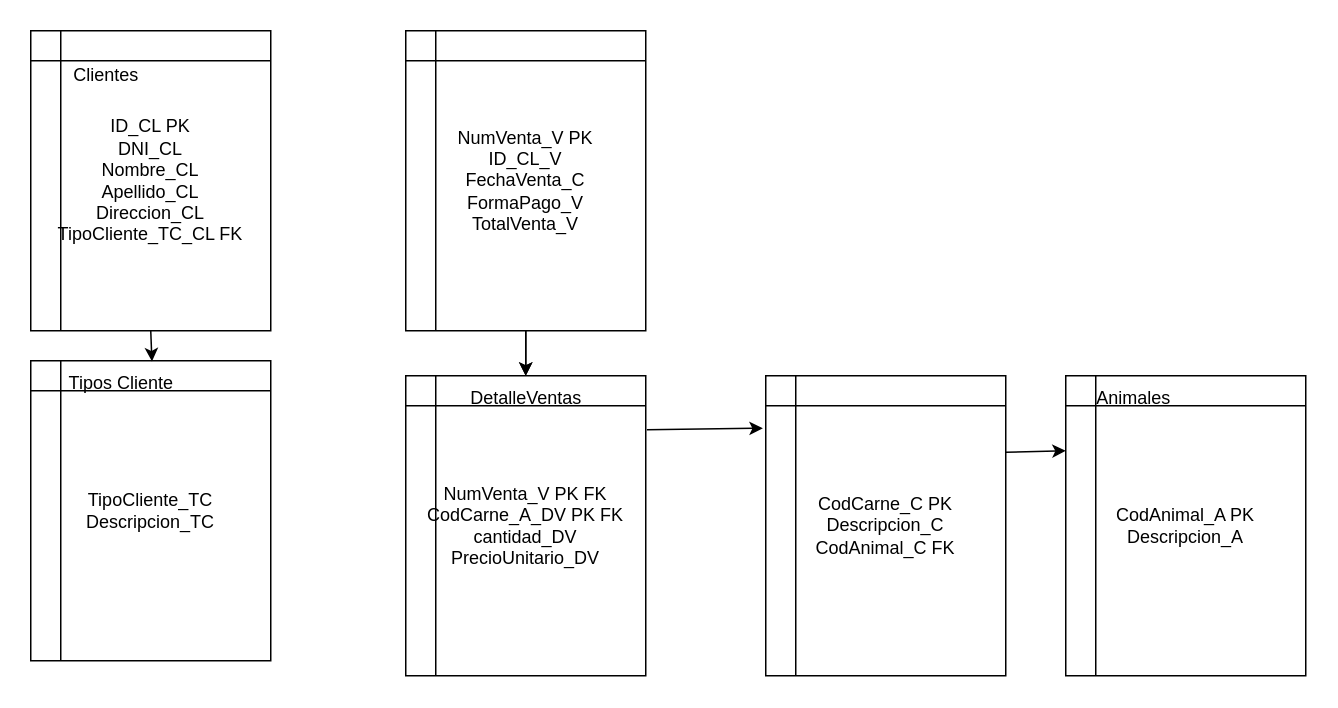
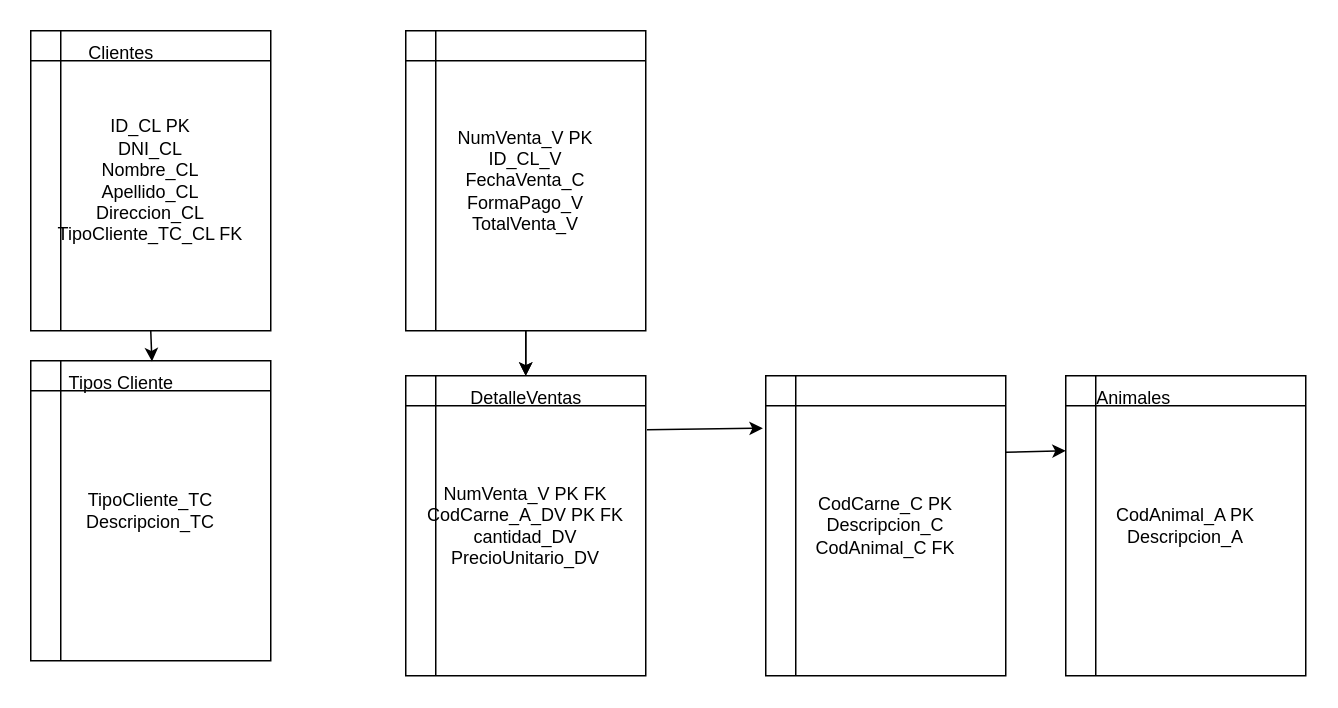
  <mxCell id="0" />
  <mxCell id="1" parent="0" />
  <mxCell id="2" value="ID_CL PK&lt;br&gt;DNI_CL&lt;br&gt;Nombre_CL&lt;br&gt;Apellido_CL&lt;br&gt;Direccion_CL&lt;br&gt;TipoCliente_TC_CL FK" style="shape=internalStorage;whiteSpace=wrap;html=1;backgroundOutline=1;" vertex="1" parent="1"><mxGeometry x="20" y="20" width="160" height="200" as="geometry" /></mxCell>
- <mxCell id="3" value="Clientes" style="text;html=1;align=center;verticalAlign=middle;resizable=0;points=[];autosize=1;strokeColor=none;fillColor=none;" vertex="1" parent="1"><mxGeometry x="35" y="35" width="70" height="30" as="geometry" /></mxCell>
+ <mxCell id="3" value="Clientes" style="text;html=1;align=center;verticalAlign=middle;resizable=0;points=[];autosize=1;strokeColor=none;fillColor=none;" vertex="1" parent="1"><mxGeometry x="45" y="20" width="70" height="30" as="geometry" /></mxCell>
  <mxCell id="4" value="" style="edgeStyle=orthogonalEdgeStyle;rounded=0;orthogonalLoop=1;jettySize=auto;html=1;" edge="1" parent="1" source="5" target="7"><mxGeometry relative="1" as="geometry" /></mxCell>
  <mxCell id="5" value="NumVenta_V PK&lt;br&gt;ID_CL_V&lt;br&gt;FechaVenta_C&lt;br&gt;FormaPago_V&lt;br&gt;TotalVenta_V" style="shape=internalStorage;whiteSpace=wrap;html=1;backgroundOutline=1;" vertex="1" parent="1"><mxGeometry x="270" y="20" width="160" height="200" as="geometry" /></mxCell>
  <mxCell id="6" value="NumVenta_V PK FK&lt;br&gt;CodCarne_A_DV PK FK&lt;br&gt;cantidad_DV&lt;br&gt;PrecioUnitario_DV" style="shape=internalStorage;whiteSpace=wrap;html=1;backgroundOutline=1;" vertex="1" parent="1"><mxGeometry x="270" y="250" width="160" height="200" as="geometry" /></mxCell>
  <mxCell id="7" value="DetalleVentas" style="text;html=1;align=center;verticalAlign=middle;resizable=0;points=[];autosize=1;strokeColor=none;fillColor=none;" vertex="1" parent="1"><mxGeometry x="300" y="250" width="100" height="30" as="geometry" /></mxCell>
  <mxCell id="8" value="CodCarne_C PK&lt;br&gt;Descripcion_C&lt;br&gt;CodAnimal_C FK" style="shape=internalStorage;whiteSpace=wrap;html=1;backgroundOutline=1;" vertex="1" parent="1"><mxGeometry x="510" y="250" width="160" height="200" as="geometry" /></mxCell>
  <mxCell id="9" value="CodAnimal_A PK&lt;br&gt;Descripcion_A" style="shape=internalStorage;whiteSpace=wrap;html=1;backgroundOutline=1;" vertex="1" parent="1"><mxGeometry x="710" y="250" width="160" height="200" as="geometry" /></mxCell>
  <mxCell id="10" value="Animales" style="text;html=1;align=center;verticalAlign=middle;resizable=0;points=[];autosize=1;strokeColor=none;fillColor=none;" vertex="1" parent="1"><mxGeometry x="720" y="250" width="70" height="30" as="geometry" /></mxCell>
  <mxCell id="11" value="" style="endArrow=classic;html=1;rounded=0;exitX=0.5;exitY=1;exitDx=0;exitDy=0;entryX=0.5;entryY=0;entryDx=0;entryDy=0;" edge="1" parent="1" source="5" target="6"><mxGeometry width="50" height="50" relative="1" as="geometry"><mxPoint x="530" y="320" as="sourcePoint" /><mxPoint x="580" y="270" as="targetPoint" /></mxGeometry></mxCell>
  <mxCell id="12" value="" style="endArrow=classic;html=1;rounded=0;exitX=1.005;exitY=0.18;exitDx=0;exitDy=0;exitPerimeter=0;entryX=-0.012;entryY=0.175;entryDx=0;entryDy=0;entryPerimeter=0;" edge="1" parent="1" source="6" target="8"><mxGeometry width="50" height="50" relative="1" as="geometry"><mxPoint x="530" y="320" as="sourcePoint" /><mxPoint x="580" y="270" as="targetPoint" /></mxGeometry></mxCell>
  <mxCell id="13" value="" style="endArrow=classic;html=1;rounded=0;exitX=1.005;exitY=0.18;exitDx=0;exitDy=0;exitPerimeter=0;" edge="1" parent="1"><mxGeometry width="50" height="50" relative="1" as="geometry"><mxPoint x="670" y="301" as="sourcePoint" /><mxPoint x="710" y="300" as="targetPoint" /></mxGeometry></mxCell>
  <mxCell id="14" value="TipoCliente_TC&lt;br&gt;Descripcion_TC" style="shape=internalStorage;whiteSpace=wrap;html=1;backgroundOutline=1;" vertex="1" parent="1"><mxGeometry x="20" y="240" width="160" height="200" as="geometry" /></mxCell>
  <mxCell id="15" value="Tipos Cliente" style="text;html=1;align=center;verticalAlign=middle;resizable=0;points=[];autosize=1;strokeColor=none;fillColor=none;" vertex="1" parent="1"><mxGeometry x="35" y="240" width="90" height="30" as="geometry" /></mxCell>
  <mxCell id="16" value="" style="endArrow=classic;html=1;rounded=0;exitX=0.5;exitY=1;exitDx=0;exitDy=0;entryX=0.731;entryY=0.015;entryDx=0;entryDy=0;entryPerimeter=0;" edge="1" parent="1" source="2" target="15"><mxGeometry width="50" height="50" relative="1" as="geometry"><mxPoint x="530" y="130" as="sourcePoint" /><mxPoint x="580" y="80" as="targetPoint" /></mxGeometry></mxCell>
